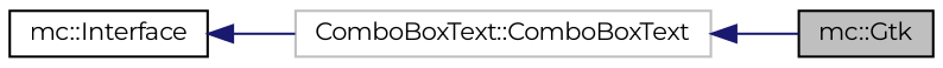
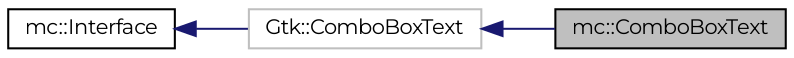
  digraph {
    fontname=Montserrat
    rankdir=LR
    node [color=black fillcolor=white fontname=Montserrat fontsize=10 shape=record style=filled]
    edge [color=midnightblue dir=back fontname=Montserrat fontsize=10 labelfontname=Helvetica labelfontsize=10 style=solid]
-   n1 [fillcolor=grey75 fontcolor=black height=0.2 label="mc::Gtk" width=0.4]
+   n1 [fillcolor=grey75 fontcolor=black height=0.2 label="mc::ComboBoxText" width=0.4]
    n2 [height=0.2 label="mc::Interface" width=0.4]
-   n3 [color=grey75 height=0.2 label="ComboBoxText::ComboBoxText" width=0.4]
+   n3 [color=grey75 height=0.2 label="Gtk::ComboBoxText" width=0.4]
    n2 -> n3
    n3 -> n1
  }
